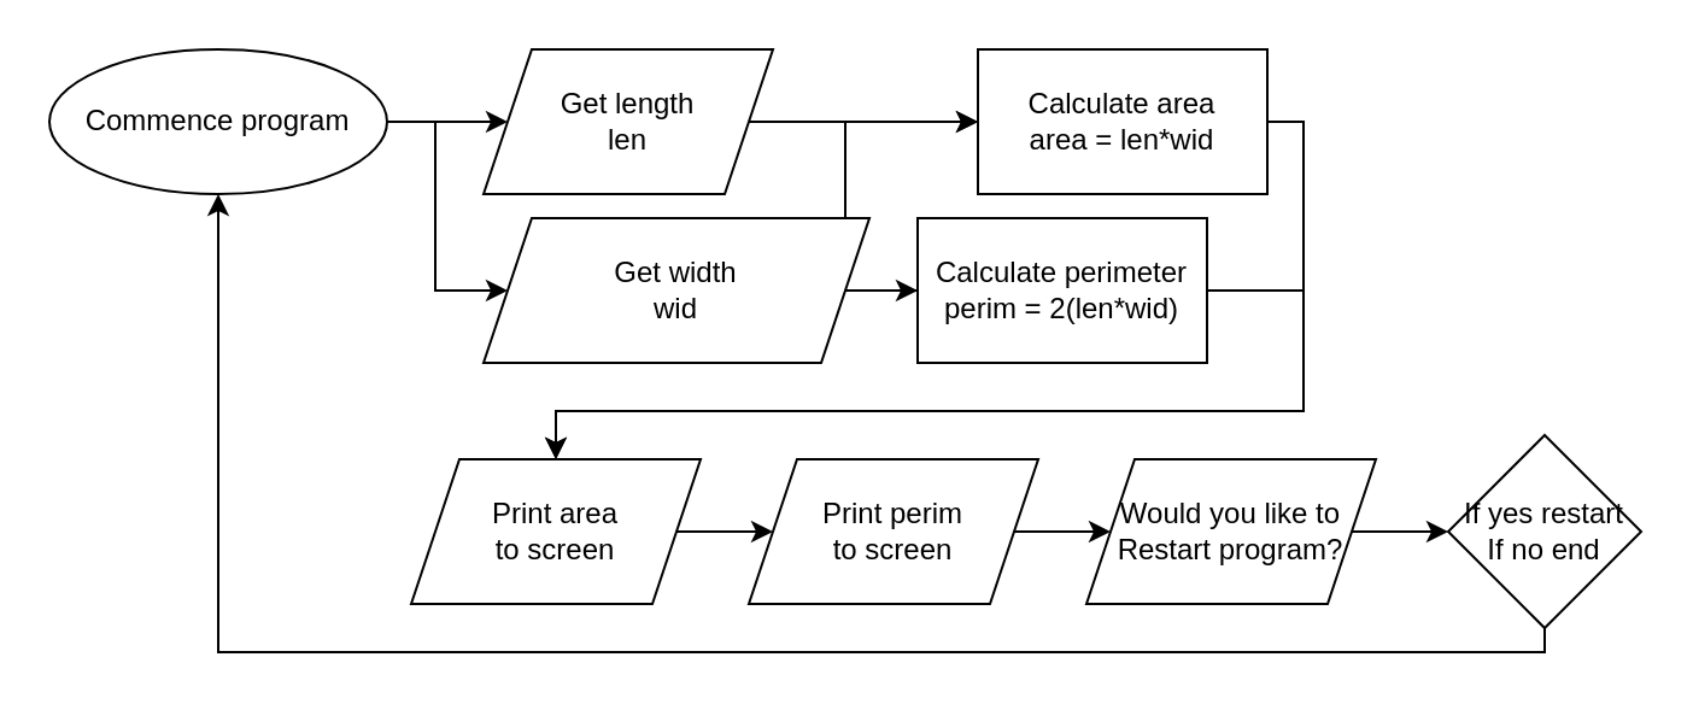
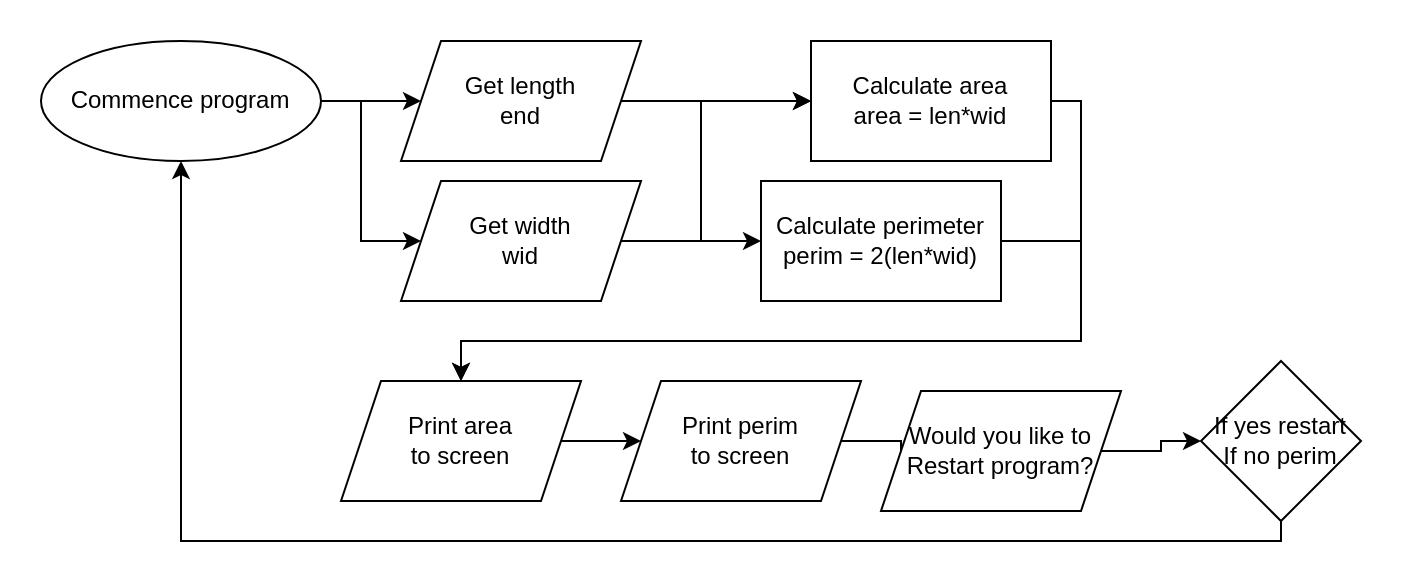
  <mxCell id="0" />
  <mxCell id="1" parent="0" />
  <mxCell id="2" style="edgeStyle=orthogonalEdgeStyle;rounded=0;orthogonalLoop=1;jettySize=auto;html=1;" edge="1" parent="1" source="3" target="5"><mxGeometry relative="1" as="geometry" /></mxCell>
  <mxCell id="3" value="Commence program" style="ellipse;whiteSpace=wrap;html=1;" vertex="1" parent="1"><mxGeometry x="20" y="20" width="140" height="60" as="geometry" /></mxCell>
  <mxCell id="4" style="edgeStyle=orthogonalEdgeStyle;rounded=0;orthogonalLoop=1;jettySize=auto;html=1;entryX=0;entryY=0.5;entryDx=0;entryDy=0;" edge="1" parent="1" source="5" target="11"><mxGeometry relative="1" as="geometry"><mxPoint x="360" y="50" as="targetPoint" /></mxGeometry></mxCell>
- <mxCell id="5" value="Get length&lt;br&gt;len" style="shape=parallelogram;perimeter=parallelogramPerimeter;whiteSpace=wrap;html=1;fixedSize=1;" vertex="1" parent="1"><mxGeometry x="200" y="20" width="120" height="60" as="geometry" /></mxCell>
+ <mxCell id="5" value="Get length&lt;br&gt;end" style="shape=parallelogram;perimeter=parallelogramPerimeter;whiteSpace=wrap;html=1;fixedSize=1;" vertex="1" parent="1"><mxGeometry x="200" y="20" width="120" height="60" as="geometry" /></mxCell>
  <mxCell id="6" style="edgeStyle=orthogonalEdgeStyle;rounded=0;orthogonalLoop=1;jettySize=auto;html=1;entryX=0;entryY=0.5;entryDx=0;entryDy=0;exitX=1;exitY=0.5;exitDx=0;exitDy=0;" edge="1" parent="1" source="8" target="11"><mxGeometry relative="1" as="geometry"><mxPoint x="350" y="50" as="targetPoint" /><Array as="points"><mxPoint x="350" y="120" /><mxPoint x="350" y="50" /></Array></mxGeometry></mxCell>
  <mxCell id="7" style="edgeStyle=orthogonalEdgeStyle;rounded=0;orthogonalLoop=1;jettySize=auto;html=1;entryX=0;entryY=0.5;entryDx=0;entryDy=0;" edge="1" parent="1" source="8" target="13"><mxGeometry relative="1" as="geometry"><mxPoint x="370" y="120" as="targetPoint" /></mxGeometry></mxCell>
- <mxCell id="8" value="Get width&lt;br&gt;wid" style="shape=parallelogram;perimeter=parallelogramPerimeter;whiteSpace=wrap;html=1;fixedSize=1;" vertex="1" parent="1"><mxGeometry x="200" y="90" width="160" height="60" as="geometry" /></mxCell>
+ <mxCell id="8" value="Get width&lt;br&gt;wid" style="shape=parallelogram;perimeter=parallelogramPerimeter;whiteSpace=wrap;html=1;fixedSize=1;" vertex="1" parent="1"><mxGeometry x="200" y="90" width="120" height="60" as="geometry" /></mxCell>
  <mxCell id="9" style="edgeStyle=orthogonalEdgeStyle;rounded=0;orthogonalLoop=1;jettySize=auto;html=1;" edge="1" parent="1" source="3" target="8"><mxGeometry relative="1" as="geometry"><mxPoint x="180" y="120" as="targetPoint" /><mxPoint x="160" y="50" as="sourcePoint" /><Array as="points"><mxPoint x="180" y="50" /><mxPoint x="180" y="120" /></Array></mxGeometry></mxCell>
  <mxCell id="10" style="edgeStyle=orthogonalEdgeStyle;rounded=0;orthogonalLoop=1;jettySize=auto;html=1;" edge="1" parent="1" source="11" target="15"><mxGeometry relative="1" as="geometry"><mxPoint x="540" y="170" as="targetPoint" /><Array as="points"><mxPoint x="540" y="50" /><mxPoint x="540" y="170" /><mxPoint x="230" y="170" /></Array></mxGeometry></mxCell>
  <mxCell id="11" value="Calculate area&lt;br&gt;area = len*wid" style="rounded=0;whiteSpace=wrap;html=1;" vertex="1" parent="1"><mxGeometry x="405" y="20" width="120" height="60" as="geometry" /></mxCell>
  <mxCell id="12" style="edgeStyle=orthogonalEdgeStyle;rounded=0;orthogonalLoop=1;jettySize=auto;html=1;entryX=0.5;entryY=0;entryDx=0;entryDy=0;" edge="1" parent="1" source="13" target="15"><mxGeometry relative="1" as="geometry"><Array as="points"><mxPoint x="540" y="120" /><mxPoint x="540" y="170" /><mxPoint x="230" y="170" /></Array></mxGeometry></mxCell>
  <mxCell id="13" value="Calculate perimeter&lt;br&gt;perim = 2(len*wid)" style="rounded=0;whiteSpace=wrap;html=1;" vertex="1" parent="1"><mxGeometry x="380" y="90" width="120" height="60" as="geometry" /></mxCell>
  <mxCell id="14" style="edgeStyle=orthogonalEdgeStyle;rounded=0;orthogonalLoop=1;jettySize=auto;html=1;entryX=0;entryY=0.5;entryDx=0;entryDy=0;" edge="1" parent="1" source="15" target="17"><mxGeometry relative="1" as="geometry" /></mxCell>
  <mxCell id="15" value="Print area&lt;br&gt;to screen" style="shape=parallelogram;perimeter=parallelogramPerimeter;whiteSpace=wrap;html=1;fixedSize=1;" vertex="1" parent="1"><mxGeometry x="170" y="190" width="120" height="60" as="geometry" /></mxCell>
  <mxCell id="16" style="edgeStyle=orthogonalEdgeStyle;rounded=0;orthogonalLoop=1;jettySize=auto;html=1;" edge="1" parent="1" source="17" target="19"><mxGeometry relative="1" as="geometry" /></mxCell>
  <mxCell id="17" value="Print perim&lt;br&gt;to screen" style="shape=parallelogram;perimeter=parallelogramPerimeter;whiteSpace=wrap;html=1;fixedSize=1;" vertex="1" parent="1"><mxGeometry x="310" y="190" width="120" height="60" as="geometry" /></mxCell>
  <mxCell id="18" style="edgeStyle=orthogonalEdgeStyle;rounded=0;orthogonalLoop=1;jettySize=auto;html=1;entryX=0;entryY=0.5;entryDx=0;entryDy=0;" edge="1" parent="1" source="19" target="21"><mxGeometry relative="1" as="geometry" /></mxCell>
- <mxCell id="19" value="Would you like to&lt;br&gt;Restart program?" style="shape=parallelogram;perimeter=parallelogramPerimeter;whiteSpace=wrap;html=1;fixedSize=1;" vertex="1" parent="1"><mxGeometry x="450" y="190" width="120" height="60" as="geometry" /></mxCell>
+ <mxCell id="19" value="Would you like to&lt;br&gt;Restart program?" style="shape=parallelogram;perimeter=parallelogramPerimeter;whiteSpace=wrap;html=1;fixedSize=1;" vertex="1" parent="1"><mxGeometry x="440" y="195" width="120" height="60" as="geometry" /></mxCell>
  <mxCell id="20" style="edgeStyle=orthogonalEdgeStyle;rounded=0;orthogonalLoop=1;jettySize=auto;html=1;entryX=0.5;entryY=1;entryDx=0;entryDy=0;" edge="1" parent="1" source="21" target="3"><mxGeometry relative="1" as="geometry"><Array as="points"><mxPoint x="640" y="270" /><mxPoint x="90" y="270" /></Array></mxGeometry></mxCell>
- <mxCell id="21" value="If yes restart&lt;br&gt;If no end" style="rhombus;whiteSpace=wrap;html=1;" vertex="1" parent="1"><mxGeometry x="600" y="180" width="80" height="80" as="geometry" /></mxCell>
+ <mxCell id="21" value="If yes restart&lt;br&gt;If no perim" style="rhombus;whiteSpace=wrap;html=1;" vertex="1" parent="1"><mxGeometry x="600" y="180" width="80" height="80" as="geometry" /></mxCell>
